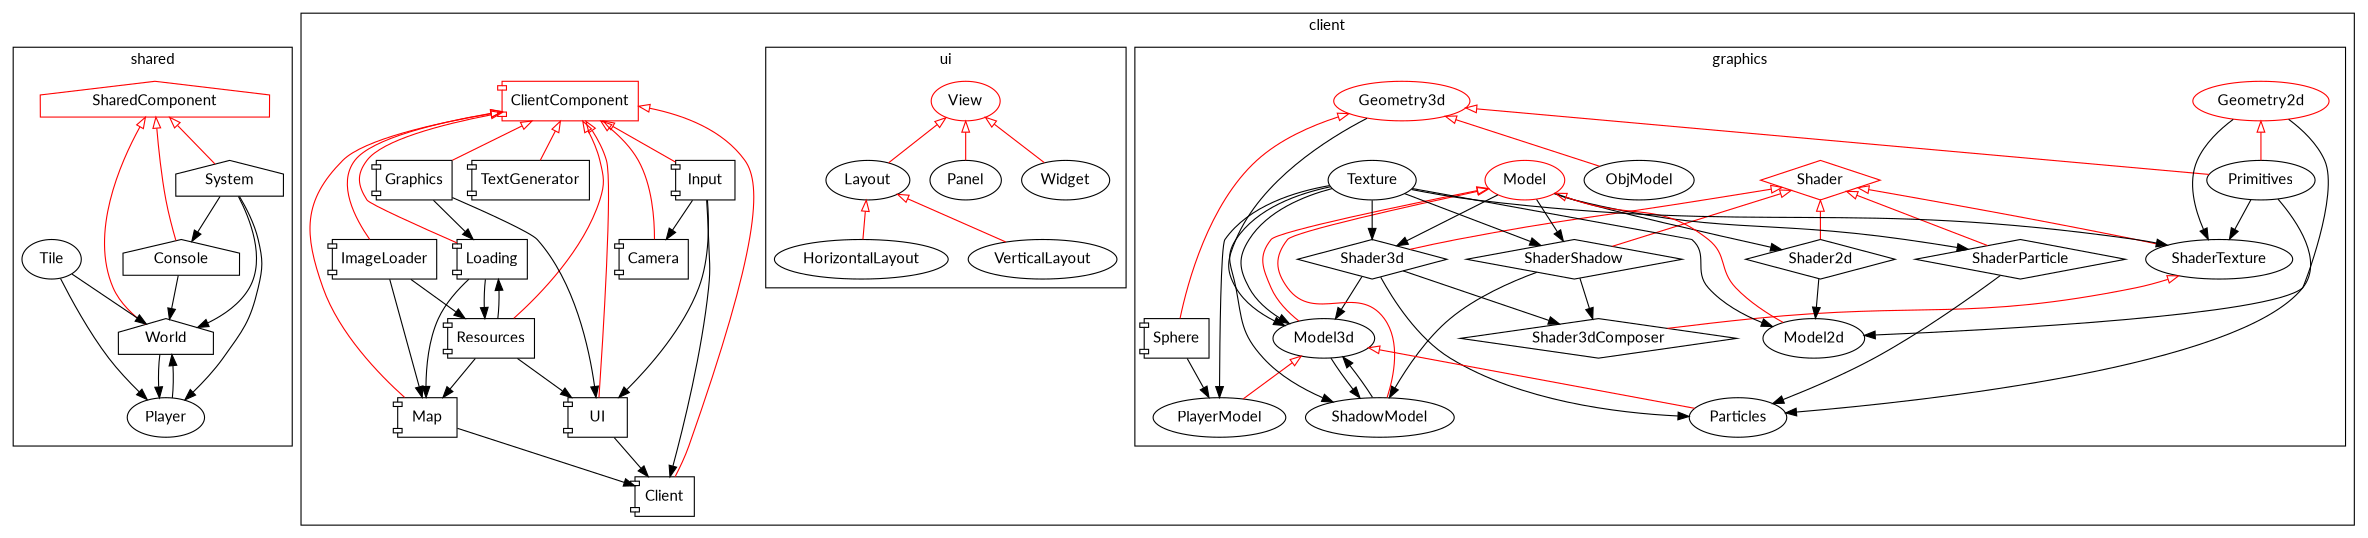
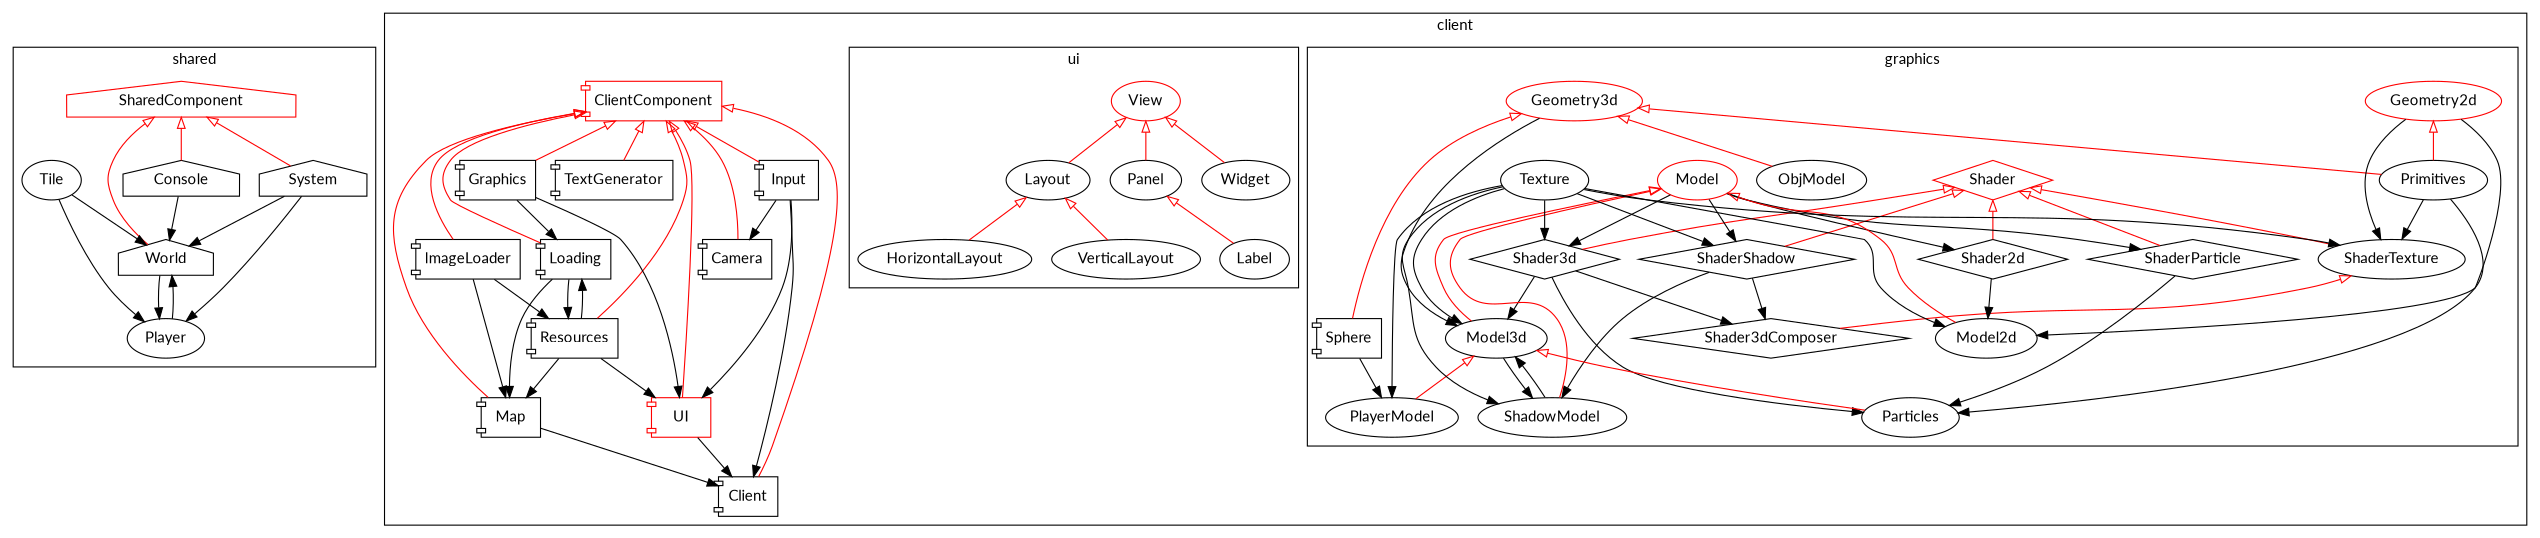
  digraph {
    fontname=Lato
    node [fontname=Lato]
    edge [fontname=Lato]
    SharedComponent [color=red shape=house]
    Console [shape=house]
    System [shape=house]
    World [shape=house]
    Player
    Tile
    Shader [color=red shape=diamond]
    Shader3d [shape=diamond]
    ShaderTexture
    ShaderShadow [shape=diamond]
    Shader2d [shape=diamond]
    ShaderParticle [shape=diamond]
    Shader3dComposer [shape=diamond]
    Model3d
    Particles
    ShadowModel
    Model2d
    Model [color=red]
    Geometry3d [color=red]
    ObjModel
    Primitives
    Sphere [shape=component]
    Geometry2d [color=red]
    PlayerModel
    Texture
    View [color=red]
    Layout
    Panel
    Widget
    HorizontalLayout
    VerticalLayout
+   Label
    ClientComponent [color=red shape=component]
    Client [shape=component]
    Graphics [shape=component]
    Camera [shape=component]
    Resources [shape=component]
    Input [shape=component]
    Map [shape=component]
    TextGenerator [shape=component]
    ImageLoader [shape=component]
    Loading [shape=component]
-   UI [shape=component]
+   UI [shape=component color=red]
    subgraph cluster_1 {
      label=shared
      SharedComponent
      Console
      System
      World
      Player
      Tile
    }
    subgraph cluster_2 {
      label=client
      ClientComponent
      Client
      Graphics
      Camera
      Resources
      Input
      Map
      TextGenerator
      ImageLoader
      Loading
      UI
      subgraph cluster_3 {
        label=graphics
        Shader
        Shader3d
        ShaderTexture
        ShaderShadow
        Shader2d
        ShaderParticle
        Shader3dComposer
        Model3d
        Particles
        ShadowModel
        Model2d
        Model
        Geometry3d
        ObjModel
        Primitives
        Sphere
        Geometry2d
        PlayerModel
        Texture
      }
      subgraph cluster_4 {
        label=ui
        View
        Layout
        Panel
        Widget
        HorizontalLayout
        VerticalLayout
+       Label
      }
    }
    SharedComponent -> Console [arrowhead=none arrowtail=empty color=red dir=back]
    SharedComponent -> System [arrowhead=none arrowtail=empty color=red dir=back]
    SharedComponent -> World [arrowhead=none arrowtail=empty color=red dir=back]
    Console -> World
-   System -> Console
    System -> World
    System -> Player
    World -> Player
    Player -> World
    Tile -> World
    Tile -> Player
    Shader -> Shader3d [arrowhead=none arrowtail=empty color=red dir=back]
    Shader -> ShaderTexture [arrowhead=none arrowtail=empty color=red dir=back]
    Shader -> ShaderShadow [arrowhead=none arrowtail=empty color=red dir=back]
    Shader -> Shader2d [arrowhead=none arrowtail=empty color=red dir=back]
    Shader -> ShaderParticle [arrowhead=none arrowtail=empty color=red dir=back]
    Shader3d -> Shader3dComposer
    Shader3d -> Model3d
    Shader3d -> Particles
    ShaderTexture -> Shader3dComposer [arrowhead=none arrowtail=empty color=red dir=back]
    ShaderShadow -> Shader3dComposer
    ShaderShadow -> ShadowModel
    Shader2d -> Model2d
    ShaderParticle -> Particles
    Model3d -> Particles [arrowhead=none arrowtail=empty color=red dir=back]
    Model3d -> ShadowModel
    Model3d -> PlayerModel [arrowhead=none arrowtail=empty color=red dir=back]
    ShadowModel -> Model3d
    Model -> Shader3d
    Model -> ShaderShadow
    Model -> Shader2d
    Model -> ShaderParticle
    Model -> Model3d [arrowhead=none arrowtail=empty color=red dir=back]
    Model -> ShadowModel [arrowhead=none arrowtail=empty color=red dir=back]
    Model -> Model2d [arrowhead=none arrowtail=empty color=red dir=back]
    Geometry3d -> Model3d
    Geometry3d -> ObjModel [arrowhead=none arrowtail=empty color=red dir=back]
    Geometry3d -> Primitives [arrowhead=none arrowtail=empty color=red dir=back]
    Geometry3d -> Sphere [arrowhead=none arrowtail=empty color=red dir=back]
    Primitives -> ShaderTexture
    Primitives -> Particles
    Sphere -> PlayerModel
    Geometry2d -> ShaderTexture
    Geometry2d -> Model2d
    Geometry2d -> Primitives [arrowhead=none arrowtail=empty color=red dir=back]
    Texture -> Shader3d
    Texture -> ShaderTexture
    Texture -> ShaderShadow
    Texture -> Model3d
    Texture -> ShadowModel
    Texture -> Model2d
    Texture -> PlayerModel
    View -> Layout [arrowhead=none arrowtail=empty color=red dir=back]
    View -> Panel [arrowhead=none arrowtail=empty color=red dir=back]
    View -> Widget [arrowhead=none arrowtail=empty color=red dir=back]
    Layout -> HorizontalLayout [arrowhead=none arrowtail=empty color=red dir=back]
    Layout -> VerticalLayout [arrowhead=none arrowtail=empty color=red dir=back]
+   Panel -> Label [arrowhead=none arrowtail=empty color=red dir=back]
    ClientComponent -> Client [arrowhead=none arrowtail=empty color=red dir=back]
    ClientComponent -> Graphics [arrowhead=none arrowtail=empty color=red dir=back]
    ClientComponent -> Camera [arrowhead=none arrowtail=empty color=red dir=back]
    ClientComponent -> Resources [arrowhead=none arrowtail=empty color=red dir=back]
    ClientComponent -> Input [arrowhead=none arrowtail=empty color=red dir=back]
    ClientComponent -> Map [arrowhead=none arrowtail=empty color=red dir=back]
    ClientComponent -> TextGenerator [arrowhead=none arrowtail=empty color=red dir=back]
    ClientComponent -> ImageLoader [arrowhead=none arrowtail=empty color=red dir=back]
    ClientComponent -> Loading [arrowhead=none arrowtail=empty color=red dir=back]
    ClientComponent -> UI [arrowhead=none arrowtail=empty color=red dir=back]
    Graphics -> Loading
    Graphics -> UI
    Resources -> Map
    Resources -> Loading
    Resources -> UI
    Input -> Client
    Input -> Camera
    Input -> UI
    Map -> Client
    ImageLoader -> Resources
    ImageLoader -> Map
    Loading -> Resources
    Loading -> Map
    UI -> Client
  }
